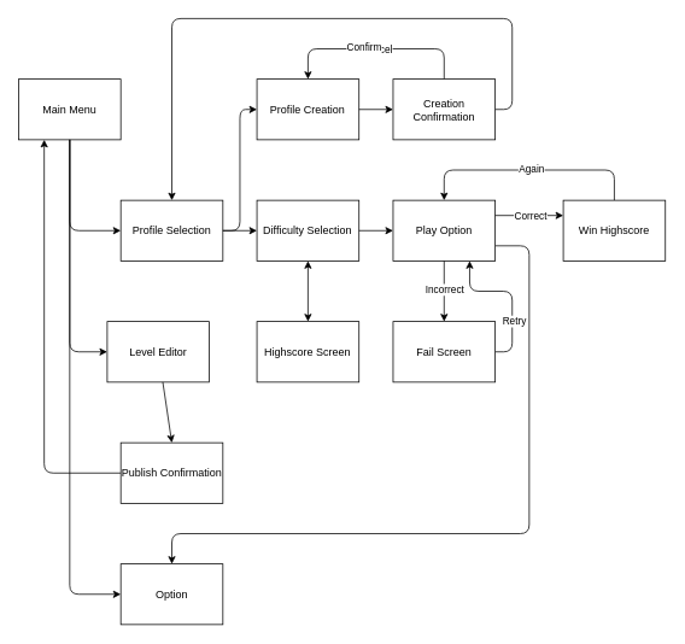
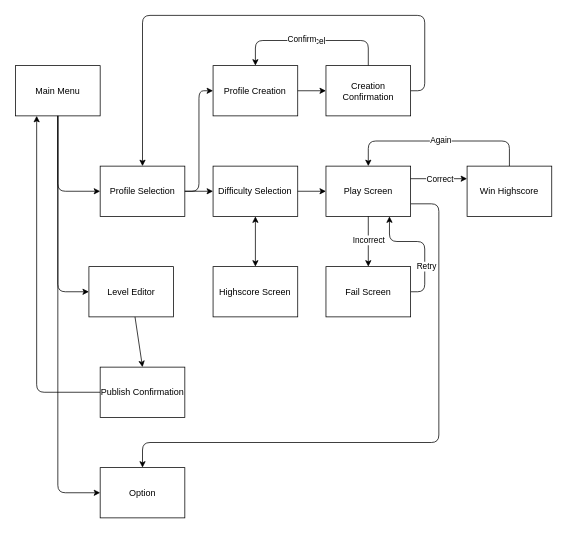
  <mxCell id="0" />
  <mxCell id="1" parent="0" />
  <mxCell id="2" value="" style="group" vertex="1" connectable="0" parent="1"><mxGeometry x="20" y="20" width="715" height="670" as="geometry" /></mxCell>
  <mxCell id="3" value="Main Menu" style="rounded=0;whiteSpace=wrap;html=1;" vertex="1" parent="2"><mxGeometry y="67" width="112.895" height="67" as="geometry" /></mxCell>
  <mxCell id="4" value="Profile Selection" style="rounded=0;whiteSpace=wrap;html=1;" vertex="1" parent="2"><mxGeometry x="112.895" y="201" width="112.895" height="67" as="geometry" /></mxCell>
  <mxCell id="5" style="edgeStyle=none;html=1;entryX=0;entryY=0.5;entryDx=0;entryDy=0;" edge="1" parent="2" source="3" target="4"><mxGeometry relative="1" as="geometry"><Array as="points"><mxPoint x="56.447" y="234.5" /></Array></mxGeometry></mxCell>
  <mxCell id="6" value="Level Editor" style="rounded=0;whiteSpace=wrap;html=1;" vertex="1" parent="2"><mxGeometry x="97.895" y="335" width="112.895" height="67" as="geometry" /></mxCell>
  <mxCell id="7" style="html=1;entryX=0;entryY=0.5;entryDx=0;entryDy=0;startArrow=none;startFill=0;" edge="1" parent="2" source="3" target="6"><mxGeometry relative="1" as="geometry"><Array as="points"><mxPoint x="56.447" y="368.5" /></Array></mxGeometry></mxCell>
  <mxCell id="8" value="Option" style="rounded=0;whiteSpace=wrap;html=1;" vertex="1" parent="2"><mxGeometry x="112.895" y="603" width="112.895" height="67" as="geometry" /></mxCell>
  <mxCell id="9" style="edgeStyle=none;html=1;entryX=0;entryY=0.5;entryDx=0;entryDy=0;" edge="1" parent="2" source="3" target="8"><mxGeometry relative="1" as="geometry"><Array as="points"><mxPoint x="56.447" y="636.5" /></Array></mxGeometry></mxCell>
  <mxCell id="10" value="Profile Creation" style="rounded=0;whiteSpace=wrap;html=1;" vertex="1" parent="2"><mxGeometry x="263.421" y="67" width="112.895" height="67" as="geometry" /></mxCell>
  <mxCell id="11" style="edgeStyle=none;html=1;entryX=0;entryY=0.5;entryDx=0;entryDy=0;startArrow=none;startFill=0;" edge="1" parent="2" source="4" target="10"><mxGeometry relative="1" as="geometry"><Array as="points"><mxPoint x="244.605" y="234.5" /><mxPoint x="244.605" y="100.5" /></Array></mxGeometry></mxCell>
  <mxCell id="12" value="Difficulty Selection" style="rounded=0;whiteSpace=wrap;html=1;" vertex="1" parent="2"><mxGeometry x="263.421" y="201" width="112.895" height="67" as="geometry" /></mxCell>
  <mxCell id="13" style="edgeStyle=none;html=1;entryX=0;entryY=0.5;entryDx=0;entryDy=0;startArrow=none;startFill=0;" edge="1" parent="2" source="4" target="12"><mxGeometry relative="1" as="geometry" /></mxCell>
  <mxCell id="14" style="edgeStyle=none;html=1;entryX=0.5;entryY=0;entryDx=0;entryDy=0;startArrow=none;startFill=0;" edge="1" parent="2" source="18" target="10"><mxGeometry relative="1" as="geometry"><Array as="points"><mxPoint x="470.395" y="33.5" /><mxPoint x="319.868" y="33.5" /></Array></mxGeometry></mxCell>
  <mxCell id="15" value="Cancel" style="edgeLabel;html=1;align=center;verticalAlign=middle;resizable=0;points=[];" vertex="1" connectable="0" parent="14"><mxGeometry x="-0.097" y="-1" relative="1" as="geometry"><mxPoint x="-10" y="1" as="offset" /></mxGeometry></mxCell>
  <mxCell id="16" style="edgeStyle=none;html=1;entryX=0.5;entryY=0;entryDx=0;entryDy=0;startArrow=none;startFill=0;" edge="1" parent="2" source="18" target="4"><mxGeometry relative="1" as="geometry"><Array as="points"><mxPoint x="545.658" y="100.5" /><mxPoint x="545.658" /><mxPoint x="169.342" /></Array></mxGeometry></mxCell>
  <mxCell id="17" value="Confirm" style="edgeLabel;html=1;align=center;verticalAlign=middle;resizable=0;points=[];" vertex="1" connectable="0" parent="16"><mxGeometry x="-0.923" y="-1" relative="1" as="geometry"><mxPoint x="-165" y="-61" as="offset" /></mxGeometry></mxCell>
  <mxCell id="18" value="Creation Confirmation" style="rounded=0;whiteSpace=wrap;html=1;" vertex="1" parent="2"><mxGeometry x="413.947" y="67" width="112.895" height="67" as="geometry" /></mxCell>
  <mxCell id="19" style="edgeStyle=none;html=1;entryX=0;entryY=0.5;entryDx=0;entryDy=0;startArrow=none;startFill=0;" edge="1" parent="2" source="10" target="18"><mxGeometry relative="1" as="geometry" /></mxCell>
  <mxCell id="20" style="edgeStyle=none;html=1;entryX=0.5;entryY=0;entryDx=0;entryDy=0;startArrow=none;startFill=0;exitX=1;exitY=0.75;exitDx=0;exitDy=0;" edge="1" parent="2" source="21" target="8"><mxGeometry relative="1" as="geometry"><Array as="points"><mxPoint x="564.474" y="251.25" /><mxPoint x="564.474" y="569.5" /><mxPoint x="169.342" y="569.5" /></Array></mxGeometry></mxCell>
- <mxCell id="21" value="Play Option" style="rounded=0;whiteSpace=wrap;html=1;" vertex="1" parent="2"><mxGeometry x="413.947" y="201" width="112.895" height="67" as="geometry" /></mxCell>
+ <mxCell id="21" value="Play Screen" style="rounded=0;whiteSpace=wrap;html=1;" vertex="1" parent="2"><mxGeometry x="413.947" y="201" width="112.895" height="67" as="geometry" /></mxCell>
  <mxCell id="22" style="edgeStyle=none;html=1;entryX=0;entryY=0.5;entryDx=0;entryDy=0;startArrow=none;startFill=0;" edge="1" parent="2" source="12" target="21"><mxGeometry relative="1" as="geometry" /></mxCell>
  <mxCell id="23" style="edgeStyle=none;html=1;startArrow=none;startFill=0;exitX=0;exitY=0.5;exitDx=0;exitDy=0;entryX=0.25;entryY=1;entryDx=0;entryDy=0;" edge="1" parent="2" source="24" target="3"><mxGeometry relative="1" as="geometry"><mxPoint y="100.5" as="targetPoint" /><Array as="points"><mxPoint x="28.224" y="502.5" /></Array></mxGeometry></mxCell>
  <mxCell id="24" value="Publish Confirmation" style="rounded=0;whiteSpace=wrap;html=1;" vertex="1" parent="2"><mxGeometry x="112.895" y="469" width="112.895" height="67" as="geometry" /></mxCell>
  <mxCell id="25" style="edgeStyle=none;html=1;entryX=0.5;entryY=0;entryDx=0;entryDy=0;startArrow=none;startFill=0;" edge="1" parent="2" source="6" target="24"><mxGeometry relative="1" as="geometry" /></mxCell>
  <mxCell id="26" value="Highscore Screen" style="rounded=0;whiteSpace=wrap;html=1;" vertex="1" parent="2"><mxGeometry x="263.421" y="335" width="112.895" height="67" as="geometry" /></mxCell>
  <mxCell id="27" style="edgeStyle=none;html=1;entryX=0.5;entryY=0;entryDx=0;entryDy=0;startArrow=classic;startFill=1;exitX=0.5;exitY=1;exitDx=0;exitDy=0;" edge="1" parent="2" source="12" target="26"><mxGeometry relative="1" as="geometry"><Array as="points"><mxPoint x="319.868" y="301.5" /></Array></mxGeometry></mxCell>
  <mxCell id="28" style="edgeStyle=none;html=1;entryX=0.5;entryY=0;entryDx=0;entryDy=0;startArrow=none;startFill=0;" edge="1" parent="2" source="30" target="21"><mxGeometry relative="1" as="geometry"><Array as="points"><mxPoint x="658.553" y="167.5" /><mxPoint x="470.395" y="167.5" /></Array></mxGeometry></mxCell>
  <mxCell id="29" value="Again" style="edgeLabel;html=1;align=center;verticalAlign=middle;resizable=0;points=[];" vertex="1" connectable="0" parent="28"><mxGeometry x="-0.242" y="-2" relative="1" as="geometry"><mxPoint x="-29" as="offset" /></mxGeometry></mxCell>
  <mxCell id="30" value="Win Highscore" style="rounded=0;whiteSpace=wrap;html=1;" vertex="1" parent="2"><mxGeometry x="602.105" y="201" width="112.895" height="67" as="geometry" /></mxCell>
  <mxCell id="31" style="edgeStyle=none;html=1;entryX=0;entryY=0.25;entryDx=0;entryDy=0;startArrow=none;startFill=0;exitX=1;exitY=0.25;exitDx=0;exitDy=0;" edge="1" parent="2" source="21" target="30"><mxGeometry relative="1" as="geometry"><Array as="points" /></mxGeometry></mxCell>
  <mxCell id="32" value="Correct" style="edgeLabel;html=1;align=center;verticalAlign=middle;resizable=0;points=[];" vertex="1" connectable="0" parent="31"><mxGeometry x="-0.209" y="-2" relative="1" as="geometry"><mxPoint x="9" y="-2" as="offset" /></mxGeometry></mxCell>
  <mxCell id="33" style="edgeStyle=none;html=1;entryX=0.75;entryY=1;entryDx=0;entryDy=0;startArrow=none;startFill=0;exitX=1;exitY=0.5;exitDx=0;exitDy=0;" edge="1" parent="2" source="35" target="21"><mxGeometry relative="1" as="geometry"><Array as="points"><mxPoint x="545.658" y="368.5" /><mxPoint x="545.658" y="301.5" /><mxPoint x="498.618" y="301.5" /></Array></mxGeometry></mxCell>
  <mxCell id="34" value="Retry" style="edgeLabel;html=1;align=center;verticalAlign=middle;resizable=0;points=[];" vertex="1" connectable="0" parent="33"><mxGeometry x="-0.226" y="-2" relative="1" as="geometry"><mxPoint y="11" as="offset" /></mxGeometry></mxCell>
  <mxCell id="35" value="Fail Screen" style="rounded=0;whiteSpace=wrap;html=1;" vertex="1" parent="2"><mxGeometry x="413.947" y="335" width="112.895" height="67" as="geometry" /></mxCell>
  <mxCell id="36" style="edgeStyle=none;html=1;startArrow=none;startFill=0;exitX=0.5;exitY=1;exitDx=0;exitDy=0;entryX=0.5;entryY=0;entryDx=0;entryDy=0;" edge="1" parent="2" source="21" target="35"><mxGeometry relative="1" as="geometry"><mxPoint x="536.25" y="385.25" as="targetPoint" /><Array as="points" /></mxGeometry></mxCell>
  <mxCell id="37" value="Incorrect" style="edgeLabel;html=1;align=center;verticalAlign=middle;resizable=0;points=[];" vertex="1" connectable="0" parent="36"><mxGeometry x="-0.191" relative="1" as="geometry"><mxPoint y="4" as="offset" /></mxGeometry></mxCell>
